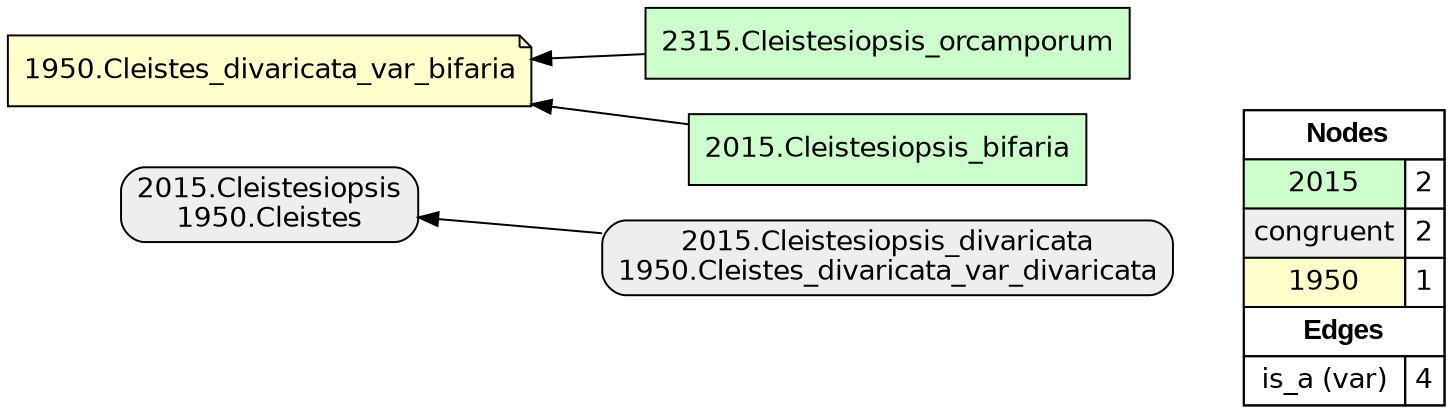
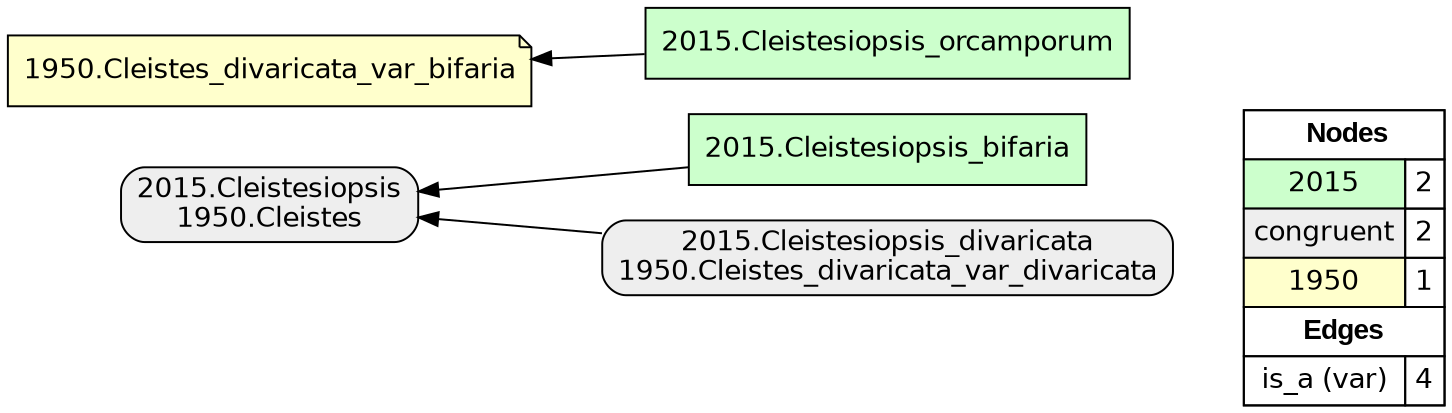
  digraph {
    rankdir=RL
    node [fillcolor="#CCFFCC" fontname=helvetica shape=box style=filled]
    edge [arrowhead=normal color="#000000" constraint=true penwidth=1 style=solid]
    n1 [fillcolor=white label=<   <TABLE BORDER="0" CELLBORDER="1" CELLSPACING="0" CELLPADDING="4">  <TR> <TD COLSPAN="2"><font face="Arial Black"> Nodes</font></TD> </TR>  <TR>   <TD bgcolor="#CCFFCC" fontname="helvetica">2015</TD>   <TD>2</TD>   </TR>  <TR>   <TD bgcolor="#EEEEEE" fontname="helvetica">congruent</TD>   <TD>2</TD>   </TR>  <TR>   <TD bgcolor="#FFFFCC" fontname="helvetica">1950</TD>   <TD>1</TD>   </TR>  <TR> <TD COLSPAN="2"><font face = "Arial Black"> Edges </font></TD> </TR>  <TR>   <TD><font color ="#000000">is_a (var)</font></TD><TD>4</TD> </TR> </TABLE>   > margin=0]
    "1950.Cleistes_divaricata_var_bifaria" [fillcolor="#FFFFCC" shape=note]
-   "2015.Cleistesiopsis_orcamporum" [label="2315.Cleistesiopsis_orcamporum"]
+   "2015.Cleistesiopsis_orcamporum"
    "2015.Cleistesiopsis_bifaria"
    "2015.Cleistesiopsis_divaricata\n1950.Cleistes_divaricata_var_divaricata" [fillcolor="#EEEEEE" style="filled,rounded"]
    "2015.Cleistesiopsis\n1950.Cleistes" [fillcolor="#EEEEEE" style="filled,rounded"]
    subgraph sub_1 {
      rank=source
      n1
    }
    "2015.Cleistesiopsis_orcamporum" -> "1950.Cleistes_divaricata_var_bifaria"
-   "2015.Cleistesiopsis_bifaria" -> "1950.Cleistes_divaricata_var_bifaria"
+   "2015.Cleistesiopsis_bifaria" -> "2015.Cleistesiopsis\n1950.Cleistes"
    "2015.Cleistesiopsis_divaricata\n1950.Cleistes_divaricata_var_divaricata" -> "2015.Cleistesiopsis\n1950.Cleistes"
  }
